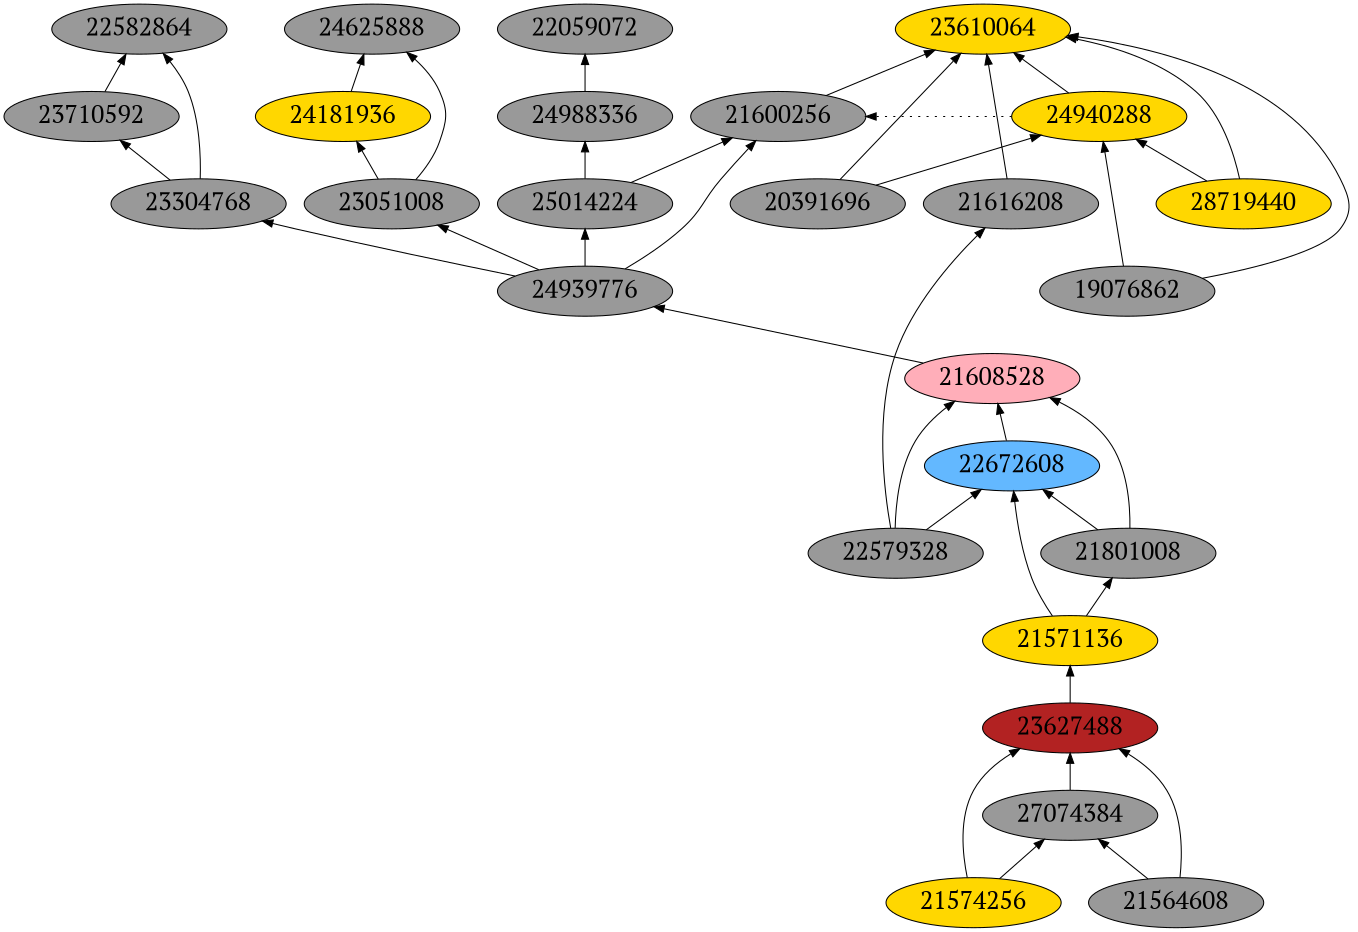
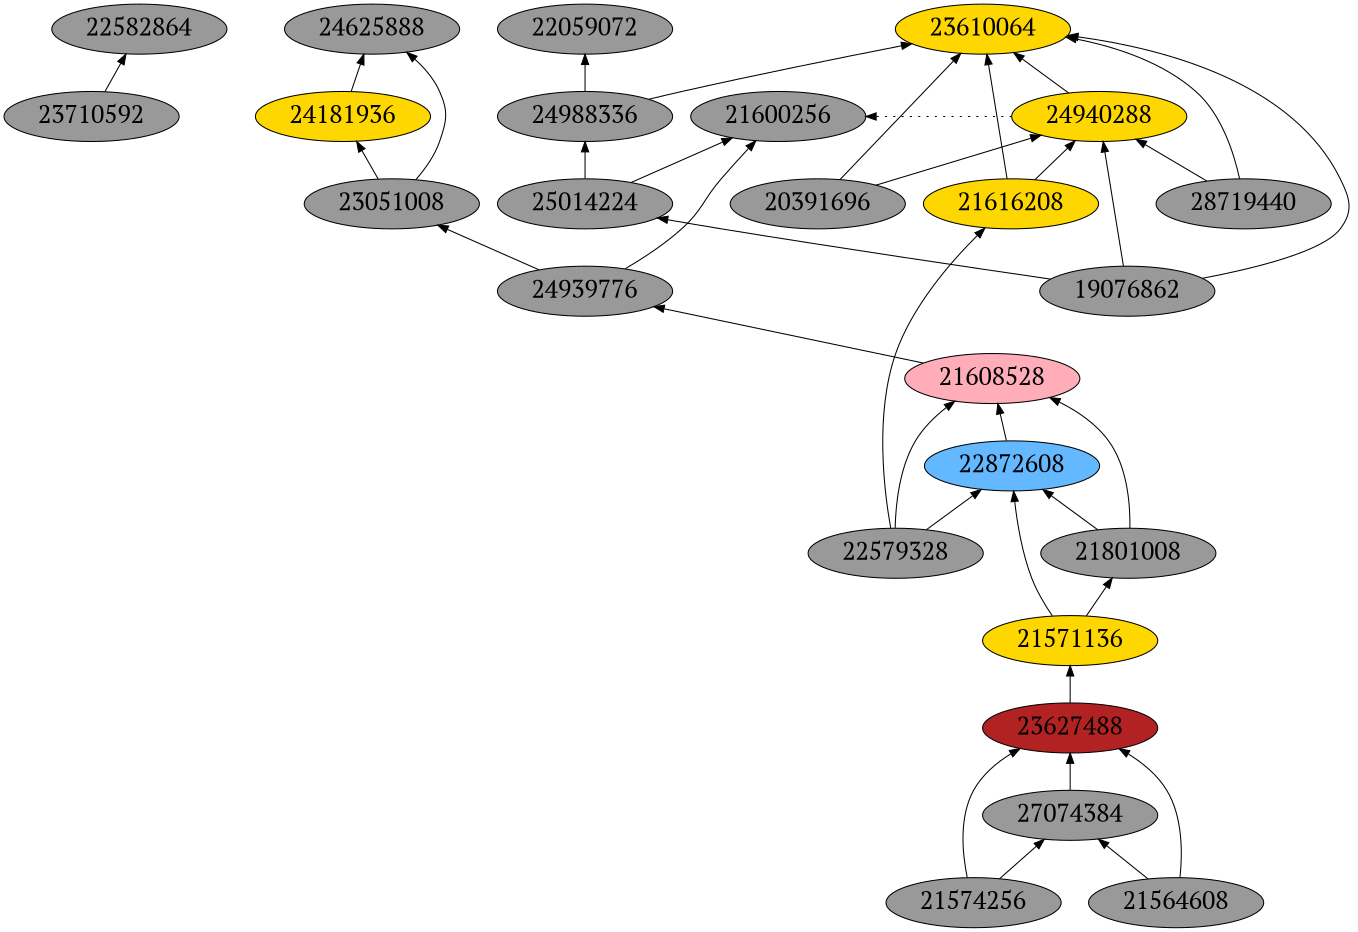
  digraph {
    fontname="PT Serif"
    fontsize=24
    rankdir=BT
    node [fillcolor=grey60 fontname="PT Serif" fontsize=24 shape=ellipse style=filled]
    edge [arrowhead=normal color=black constraint=true fontname="PT Serif" style=solid]
    23627488 [fillcolor=firebrick]
    27074384
-   21574256 [fillcolor=gold]
+   21574256
    21564608
    21608528 [fillcolor=lightpink1]
-   22672608 [fillcolor=steelblue1]
+   22672608 [fillcolor=steelblue1 label=22872608]
    21801008
    21571136 [fillcolor=gold]
    22579328
    24939776
    22582864
    23710592
-   23304768
    24625888
    24181936 [fillcolor=gold]
    23051008
    22059072
    24988336
    25014224
    23610064 [fillcolor=gold]
    24940288 [fillcolor=gold]
    20391696
-   21616208
+   21616208 [fillcolor=gold]
    n24 [label=19076862]
-   28719440 [fillcolor=gold]
+   28719440
    21600256
    subgraph sub_1 {
      subgraph sub_2 {
        23627488
        27074384
        21574256
        21564608
      }
      subgraph sub_3 {
        21608528
        22672608
        21801008
        21571136
        22579328
      }
      subgraph sub_4 {
        24939776
      }
      subgraph sub_5 {
        22582864
        23710592
-       23304768
      }
      subgraph sub_6 {
        24625888
        24181936
        23051008
      }
      subgraph sub_7 {
        22059072
        24988336
        25014224
      }
      subgraph sub_8 {
        23610064
        24940288
        20391696
        21616208
        n24
        28719440
      }
    }
    subgraph sub_9 {
      21600256
    }
    23627488 -> 21571136
    27074384 -> 23627488
    21574256 -> 23627488
    21574256 -> 27074384
    21564608 -> 23627488
    21564608 -> 27074384
    21608528 -> 24939776
    22672608 -> 21608528
    21801008 -> 21608528
    21801008 -> 22672608
    21571136 -> 22672608
    21571136 -> 21801008
    22579328 -> 21608528
    22579328 -> 22672608
    22579328 -> 21616208
-   24939776 -> 23304768
    24939776 -> 23051008
-   24939776 -> 25014224
+   n24 -> 25014224
    24939776 -> 21600256
    23710592 -> 22582864
-   23304768 -> 22582864
-   23304768 -> 23710592
    24181936 -> 24625888
    23051008 -> 24625888
    23051008 -> 24181936
    24988336 -> 22059072
    25014224 -> 24988336
    25014224 -> 21600256
    24940288 -> 23610064
    24940288 -> 21600256 [constraint=false style=dotted]
    20391696 -> 23610064
    20391696 -> 24940288
    21616208 -> 23610064
+   21616208 -> 24940288
    n24 -> 23610064
    n24 -> 24940288
    28719440 -> 23610064
    28719440 -> 24940288
-   21600256 -> 23610064
+   24988336 -> 23610064
  }
